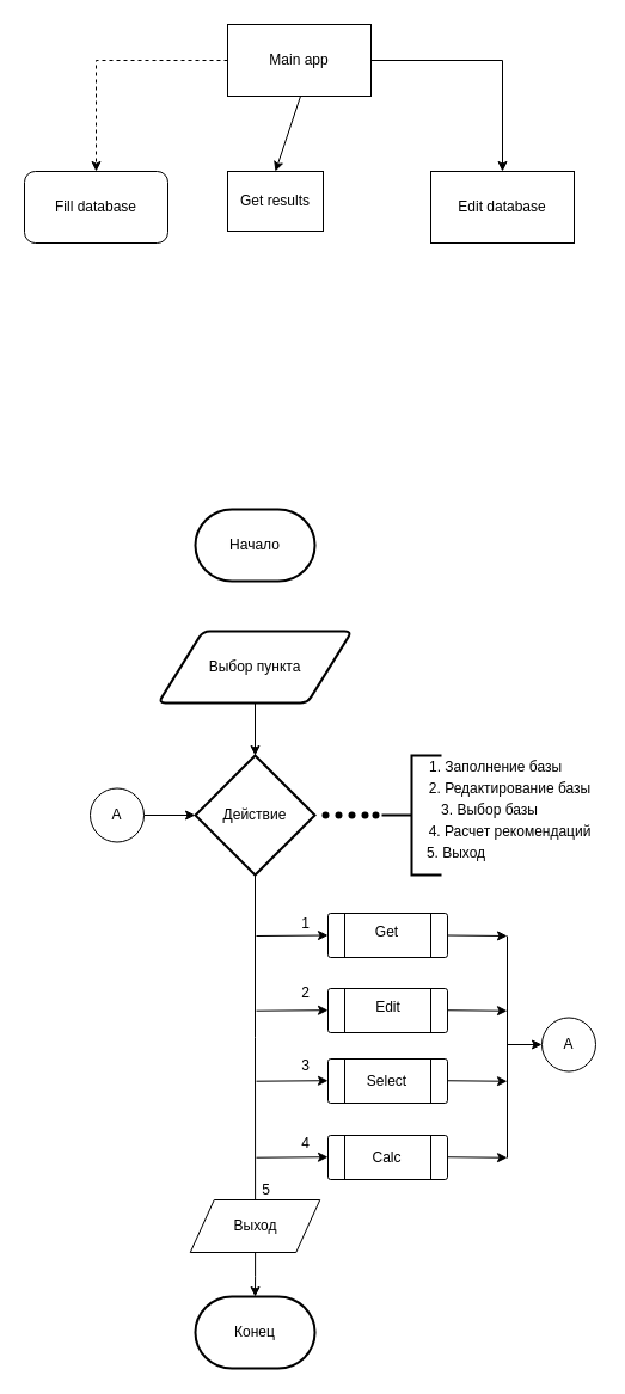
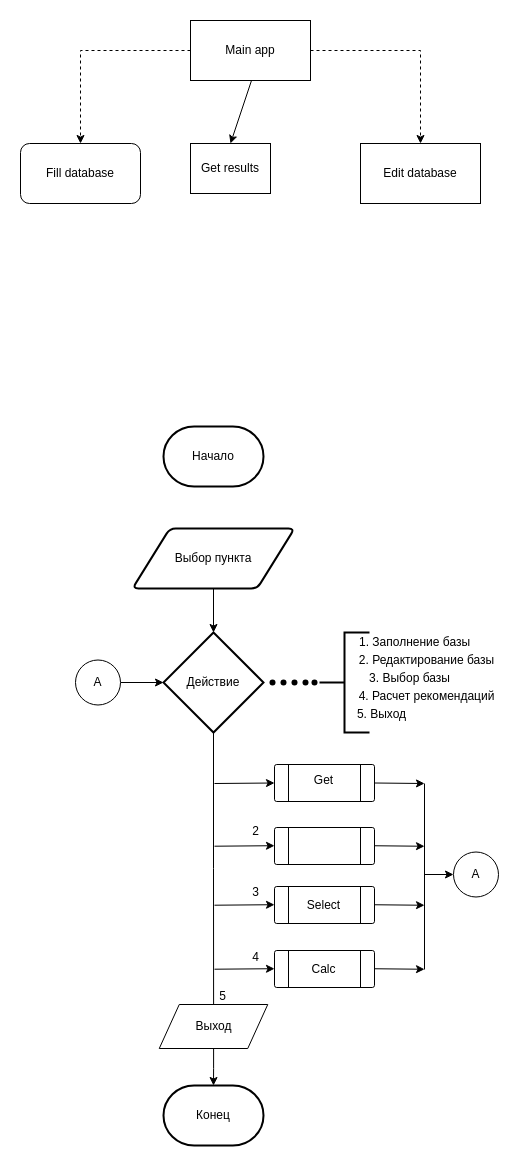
  <mxCell id="0" />
  <mxCell id="1" parent="0" />
  <mxCell id="2" value="Main app" style="rounded=0;whiteSpace=wrap;html=1;" vertex="1" parent="1"><mxGeometry x="190" y="20" width="120" height="60" as="geometry" /></mxCell>
  <mxCell id="3" value="Get results" style="rounded=0;whiteSpace=wrap;html=1;" vertex="1" parent="1"><mxGeometry x="190" y="143" width="80" height="50" as="geometry" /></mxCell>
  <mxCell id="4" value="Fill database" style="whiteSpace=wrap;html=1;rounded=1;" vertex="1" parent="1"><mxGeometry x="20" y="143" width="120" height="60" as="geometry" /></mxCell>
  <mxCell id="5" value="Edit database" style="rounded=0;whiteSpace=wrap;html=1;" vertex="1" parent="1"><mxGeometry x="360" y="143" width="120" height="60" as="geometry" /></mxCell>
  <mxCell id="6" value="" style="endArrow=classic;html=1;rounded=0;exitX=0;exitY=0.5;exitDx=0;exitDy=0;entryX=0.5;entryY=0;entryDx=0;entryDy=0;dashed=1;" edge="1" parent="1" source="2" target="4"><mxGeometry width="50" height="50" relative="1" as="geometry"><mxPoint x="233" y="39" as="sourcePoint" /><mxPoint x="283" y="-11" as="targetPoint" /><Array as="points"><mxPoint x="80" y="50" /></Array></mxGeometry></mxCell>
  <mxCell id="7" value="" style="endArrow=classic;html=1;rounded=0;entryX=0.5;entryY=0;entryDx=0;entryDy=0;" edge="1" parent="1" target="3"><mxGeometry width="50" height="50" relative="1" as="geometry"><mxPoint x="251" y="80" as="sourcePoint" /><mxPoint x="366" y="101" as="targetPoint" /></mxGeometry></mxCell>
- <mxCell id="8" value="" style="endArrow=classic;html=1;rounded=0;entryX=0.5;entryY=0;entryDx=0;entryDy=0;exitX=1;exitY=0.5;exitDx=0;exitDy=0;" edge="1" parent="1" source="2" target="5"><mxGeometry width="50" height="50" relative="1" as="geometry"><mxPoint x="251" y="81" as="sourcePoint" /><mxPoint x="283" y="-11" as="targetPoint" /><Array as="points"><mxPoint x="420" y="50" /></Array></mxGeometry></mxCell>
+ <mxCell id="8" value="" style="endArrow=classic;html=1;rounded=0;entryX=0.5;entryY=0;entryDx=0;entryDy=0;exitX=1;exitY=0.5;exitDx=0;exitDy=0;dashed=1;" edge="1" parent="1" source="2" target="5"><mxGeometry width="50" height="50" relative="1" as="geometry"><mxPoint x="251" y="81" as="sourcePoint" /><mxPoint x="283" y="-11" as="targetPoint" /><Array as="points"><mxPoint x="420" y="50" /></Array></mxGeometry></mxCell>
  <mxCell id="9" value="Начало" style="strokeWidth=2;html=1;shape=mxgraph.flowchart.terminator;whiteSpace=wrap;" vertex="1" parent="1"><mxGeometry x="163" y="426" width="100" height="60" as="geometry" /></mxCell>
  <mxCell id="10" value="" style="edgeStyle=orthogonalEdgeStyle;rounded=0;orthogonalLoop=1;jettySize=auto;html=1;" edge="1" parent="1" source="11" target="13"><mxGeometry relative="1" as="geometry" /></mxCell>
  <mxCell id="11" value="Выбор пункта" style="shape=parallelogram;html=1;strokeWidth=2;perimeter=parallelogramPerimeter;whiteSpace=wrap;rounded=1;arcSize=12;size=0.23;" vertex="1" parent="1"><mxGeometry x="132" y="528" width="162" height="60" as="geometry" /></mxCell>
  <mxCell id="12" value="" style="edgeStyle=orthogonalEdgeStyle;rounded=0;orthogonalLoop=1;jettySize=auto;html=1;startArrow=none;" edge="1" parent="1" source="46" target="24"><mxGeometry relative="1" as="geometry" /></mxCell>
  <mxCell id="13" value="Действие" style="strokeWidth=2;html=1;shape=mxgraph.flowchart.decision;whiteSpace=wrap;" vertex="1" parent="1"><mxGeometry x="163" y="632" width="100" height="100" as="geometry" /></mxCell>
  <mxCell id="14" value="" style="strokeWidth=2;html=1;shape=mxgraph.flowchart.annotation_2;align=left;labelPosition=right;pointerEvents=1;" vertex="1" parent="1"><mxGeometry x="319" y="632" width="50" height="100" as="geometry" /></mxCell>
  <mxCell id="15" value="" style="shape=waypoint;sketch=0;size=6;pointerEvents=1;points=[];fillColor=none;resizable=0;rotatable=0;perimeter=centerPerimeter;snapToPoint=1;" vertex="1" parent="1"><mxGeometry x="252" y="662" width="40" height="40" as="geometry" /></mxCell>
  <mxCell id="16" value="" style="shape=waypoint;sketch=0;size=6;pointerEvents=1;points=[];fillColor=none;resizable=0;rotatable=0;perimeter=centerPerimeter;snapToPoint=1;" vertex="1" parent="1"><mxGeometry x="263" y="662" width="40" height="40" as="geometry" /></mxCell>
  <mxCell id="17" value="" style="shape=waypoint;sketch=0;size=6;pointerEvents=1;points=[];fillColor=none;resizable=0;rotatable=0;perimeter=centerPerimeter;snapToPoint=1;" vertex="1" parent="1"><mxGeometry x="274" y="662" width="40" height="40" as="geometry" /></mxCell>
  <mxCell id="18" value="" style="shape=waypoint;sketch=0;size=6;pointerEvents=1;points=[];fillColor=none;resizable=0;rotatable=0;perimeter=centerPerimeter;snapToPoint=1;" vertex="1" parent="1"><mxGeometry x="285" y="662" width="40" height="40" as="geometry" /></mxCell>
  <mxCell id="19" value="" style="shape=waypoint;sketch=0;size=6;pointerEvents=1;points=[];fillColor=none;resizable=0;rotatable=0;perimeter=centerPerimeter;snapToPoint=1;" vertex="1" parent="1"><mxGeometry x="294" y="662" width="40" height="40" as="geometry" /></mxCell>
  <mxCell id="20" value="1. Заполнение базы" style="text;html=1;align=center;verticalAlign=middle;resizable=0;points=[];autosize=1;strokeColor=none;fillColor=none;" vertex="1" parent="1"><mxGeometry x="351" y="632.5" width="125" height="18" as="geometry" /></mxCell>
  <mxCell id="21" value="2. Редактирование базы" style="text;html=1;align=center;verticalAlign=middle;resizable=0;points=[];autosize=1;strokeColor=none;fillColor=none;" vertex="1" parent="1"><mxGeometry x="351" y="650.5" width="149" height="18" as="geometry" /></mxCell>
  <mxCell id="22" value="3. Выбор базы" style="text;html=1;align=center;verticalAlign=middle;resizable=0;points=[];autosize=1;strokeColor=none;fillColor=none;" vertex="1" parent="1"><mxGeometry x="351" y="668.5" width="115" height="18" as="geometry" /></mxCell>
  <mxCell id="23" value="4. Расчет рекомендаций" style="text;html=1;align=center;verticalAlign=middle;resizable=0;points=[];autosize=1;strokeColor=none;fillColor=none;" vertex="1" parent="1"><mxGeometry x="350.5" y="686.5" width="150" height="18" as="geometry" /></mxCell>
  <mxCell id="24" value="Конец" style="strokeWidth=2;html=1;shape=mxgraph.flowchart.terminator;whiteSpace=wrap;" vertex="1" parent="1"><mxGeometry x="163" y="1085" width="100" height="60" as="geometry" /></mxCell>
  <mxCell id="25" value="" style="verticalLabelPosition=bottom;verticalAlign=top;html=1;shape=process;whiteSpace=wrap;rounded=1;size=0.14;arcSize=6;" vertex="1" parent="1"><mxGeometry x="274" y="764" width="100" height="37" as="geometry" /></mxCell>
  <mxCell id="26" value="" style="verticalLabelPosition=bottom;verticalAlign=top;html=1;shape=process;whiteSpace=wrap;rounded=1;size=0.14;arcSize=6;" vertex="1" parent="1"><mxGeometry x="274" y="886" width="100" height="37" as="geometry" /></mxCell>
  <mxCell id="27" value="" style="verticalLabelPosition=bottom;verticalAlign=top;html=1;shape=process;whiteSpace=wrap;rounded=1;size=0.14;arcSize=6;" vertex="1" parent="1"><mxGeometry x="274" y="827" width="100" height="37" as="geometry" /></mxCell>
  <mxCell id="28" value="" style="verticalLabelPosition=bottom;verticalAlign=top;html=1;shape=process;whiteSpace=wrap;rounded=1;size=0.14;arcSize=6;" vertex="1" parent="1"><mxGeometry x="274" y="950" width="100" height="37" as="geometry" /></mxCell>
  <mxCell id="29" value="" style="endArrow=classic;html=1;rounded=0;entryX=0;entryY=0.5;entryDx=0;entryDy=0;" edge="1" parent="1" target="25"><mxGeometry width="50" height="50" relative="1" as="geometry"><mxPoint x="214" y="783" as="sourcePoint" /><mxPoint x="282" y="801" as="targetPoint" /></mxGeometry></mxCell>
  <mxCell id="30" value="" style="endArrow=classic;html=1;rounded=0;entryX=0;entryY=0.5;entryDx=0;entryDy=0;" edge="1" parent="1"><mxGeometry width="50" height="50" relative="1" as="geometry"><mxPoint x="214" y="845.71" as="sourcePoint" /><mxPoint x="274" y="845.21" as="targetPoint" /></mxGeometry></mxCell>
  <mxCell id="31" value="" style="endArrow=classic;html=1;rounded=0;entryX=0;entryY=0.5;entryDx=0;entryDy=0;" edge="1" parent="1"><mxGeometry width="50" height="50" relative="1" as="geometry"><mxPoint x="214" y="904.71" as="sourcePoint" /><mxPoint x="274" y="904.21" as="targetPoint" /></mxGeometry></mxCell>
  <mxCell id="32" value="" style="endArrow=classic;html=1;rounded=0;entryX=0;entryY=0.5;entryDx=0;entryDy=0;" edge="1" parent="1"><mxGeometry width="50" height="50" relative="1" as="geometry"><mxPoint x="214" y="968.71" as="sourcePoint" /><mxPoint x="274" y="968.21" as="targetPoint" /></mxGeometry></mxCell>
  <mxCell id="33" value="Get" style="text;html=1;align=center;verticalAlign=middle;resizable=0;points=[];autosize=1;strokeColor=none;fillColor=none;" vertex="1" parent="1"><mxGeometry x="310" y="771" width="26" height="18" as="geometry" /></mxCell>
- <mxCell id="34" value="Edit" style="text;html=1;align=center;verticalAlign=middle;resizable=0;points=[];autosize=1;strokeColor=none;fillColor=none;" vertex="1" parent="1"><mxGeometry x="308" y="834" width="31" height="18" as="geometry" /></mxCell>
  <mxCell id="35" value="Select" style="text;html=1;align=center;verticalAlign=middle;resizable=0;points=[];autosize=1;strokeColor=none;fillColor=none;" vertex="1" parent="1"><mxGeometry x="301" y="895.5" width="44" height="18" as="geometry" /></mxCell>
  <mxCell id="36" value="Calc" style="text;html=1;align=center;verticalAlign=middle;resizable=0;points=[];autosize=1;strokeColor=none;fillColor=none;" vertex="1" parent="1"><mxGeometry x="305.5" y="959.5" width="35" height="18" as="geometry" /></mxCell>
  <mxCell id="37" value="A" style="ellipse;whiteSpace=wrap;html=1;aspect=fixed;" vertex="1" parent="1"><mxGeometry x="453" y="851.5" width="45" height="45" as="geometry" /></mxCell>
  <mxCell id="38" value="" style="edgeStyle=orthogonalEdgeStyle;rounded=0;orthogonalLoop=1;jettySize=auto;html=1;" edge="1" parent="1" source="39" target="13"><mxGeometry relative="1" as="geometry" /></mxCell>
  <mxCell id="39" value="A" style="ellipse;whiteSpace=wrap;html=1;aspect=fixed;" vertex="1" parent="1"><mxGeometry x="75" y="659.5" width="45" height="45" as="geometry" /></mxCell>
  <mxCell id="40" value="" style="endArrow=none;html=1;rounded=0;" edge="1" parent="1"><mxGeometry width="50" height="50" relative="1" as="geometry"><mxPoint x="424" y="969" as="sourcePoint" /><mxPoint x="424" y="783" as="targetPoint" /></mxGeometry></mxCell>
  <mxCell id="41" value="" style="endArrow=classic;html=1;rounded=0;exitX=1;exitY=0.5;exitDx=0;exitDy=0;" edge="1" parent="1" source="25"><mxGeometry width="50" height="50" relative="1" as="geometry"><mxPoint x="174" y="887" as="sourcePoint" /><mxPoint x="424" y="783" as="targetPoint" /></mxGeometry></mxCell>
  <mxCell id="42" value="" style="endArrow=classic;html=1;rounded=0;exitX=1;exitY=0.5;exitDx=0;exitDy=0;" edge="1" parent="1"><mxGeometry width="50" height="50" relative="1" as="geometry"><mxPoint x="374" y="845.25" as="sourcePoint" /><mxPoint x="424" y="845.75" as="targetPoint" /></mxGeometry></mxCell>
  <mxCell id="43" value="" style="endArrow=classic;html=1;rounded=0;exitX=1;exitY=0.5;exitDx=0;exitDy=0;" edge="1" parent="1"><mxGeometry width="50" height="50" relative="1" as="geometry"><mxPoint x="374" y="904.25" as="sourcePoint" /><mxPoint x="424" y="904.75" as="targetPoint" /></mxGeometry></mxCell>
  <mxCell id="44" value="" style="endArrow=classic;html=1;rounded=0;exitX=1;exitY=0.5;exitDx=0;exitDy=0;" edge="1" parent="1"><mxGeometry width="50" height="50" relative="1" as="geometry"><mxPoint x="374" y="968.25" as="sourcePoint" /><mxPoint x="424" y="968.75" as="targetPoint" /></mxGeometry></mxCell>
  <mxCell id="45" value="" style="endArrow=classic;html=1;rounded=0;entryX=0;entryY=0.5;entryDx=0;entryDy=0;" edge="1" parent="1" target="37"><mxGeometry width="50" height="50" relative="1" as="geometry"><mxPoint x="424" y="874" as="sourcePoint" /><mxPoint x="384" y="874" as="targetPoint" /></mxGeometry></mxCell>
  <mxCell id="46" value="Выход" style="shape=parallelogram;perimeter=parallelogramPerimeter;whiteSpace=wrap;html=1;fixedSize=1;" vertex="1" parent="1"><mxGeometry x="158.75" y="1004" width="108.5" height="44" as="geometry" /></mxCell>
  <mxCell id="47" value="" style="edgeStyle=orthogonalEdgeStyle;rounded=0;orthogonalLoop=1;jettySize=auto;html=1;endArrow=none;" edge="1" parent="1" source="13" target="46"><mxGeometry relative="1" as="geometry"><mxPoint x="213" y="732" as="sourcePoint" /><mxPoint x="213" y="1085" as="targetPoint" /></mxGeometry></mxCell>
- <mxCell id="48" value="1" style="text;html=1;align=center;verticalAlign=middle;resizable=0;points=[];autosize=1;strokeColor=none;fillColor=none;" vertex="1" parent="1"><mxGeometry x="246" y="764" width="17" height="18" as="geometry" /></mxCell>
  <mxCell id="49" value="2" style="text;html=1;align=center;verticalAlign=middle;resizable=0;points=[];autosize=1;strokeColor=none;fillColor=none;" vertex="1" parent="1"><mxGeometry x="246" y="822" width="17" height="18" as="geometry" /></mxCell>
  <mxCell id="50" value="3" style="text;html=1;align=center;verticalAlign=middle;resizable=0;points=[];autosize=1;strokeColor=none;fillColor=none;" vertex="1" parent="1"><mxGeometry x="246" y="883" width="17" height="18" as="geometry" /></mxCell>
  <mxCell id="51" value="4" style="text;html=1;align=center;verticalAlign=middle;resizable=0;points=[];autosize=1;strokeColor=none;fillColor=none;" vertex="1" parent="1"><mxGeometry x="246" y="948" width="17" height="18" as="geometry" /></mxCell>
  <mxCell id="52" value="5" style="text;html=1;align=center;verticalAlign=middle;resizable=0;points=[];autosize=1;strokeColor=none;fillColor=none;" vertex="1" parent="1"><mxGeometry x="213" y="987" width="17" height="18" as="geometry" /></mxCell>
  <mxCell id="53" value="5. Выход" style="text;html=1;align=center;verticalAlign=middle;resizable=0;points=[];autosize=1;strokeColor=none;fillColor=none;" vertex="1" parent="1"><mxGeometry x="351" y="704.5" width="59" height="18" as="geometry" /></mxCell>
